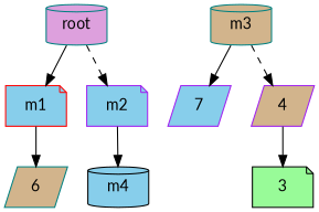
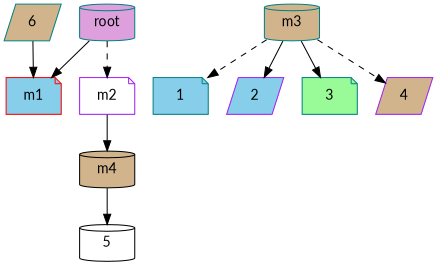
  digraph {
    fontname=Lato
    node [color=teal fillcolor=tan fontname=Lato shape=cylinder style=filled]
    edge [fontname=Lato style=solid]
    root [fillcolor=plum]
    m1 [color=red fillcolor=skyblue shape=note]
-   m2 [color=purple fillcolor=skyblue shape=note]
+   m2 [color=purple fillcolor=white shape=note]
    6 [shape=parallelogram]
-   m4 [color=black fillcolor=skyblue]
+   m4 [color=black]
+   1 [fillcolor=skyblue shape=note]
    m3
-   2 [color=purple fillcolor=skyblue shape=parallelogram label=7]
-   3 [color=black fillcolor=palegreen shape=note]
+   2 [color=purple fillcolor=skyblue shape=parallelogram]
+   3 [fillcolor=palegreen shape=note]
    4 [color=purple shape=parallelogram]
+   5 [color=black fillcolor=white]
    root -> m1
    root -> m2 [style=dashed]
-   m1 -> 6
+   6 -> m1
    m2 -> m4
+   m4 -> 5
+   m3 -> 1 [style=dashed]
    m3 -> 2
-   4 -> 3
+   m3 -> 3
    m3 -> 4 [style=dashed]
  }
